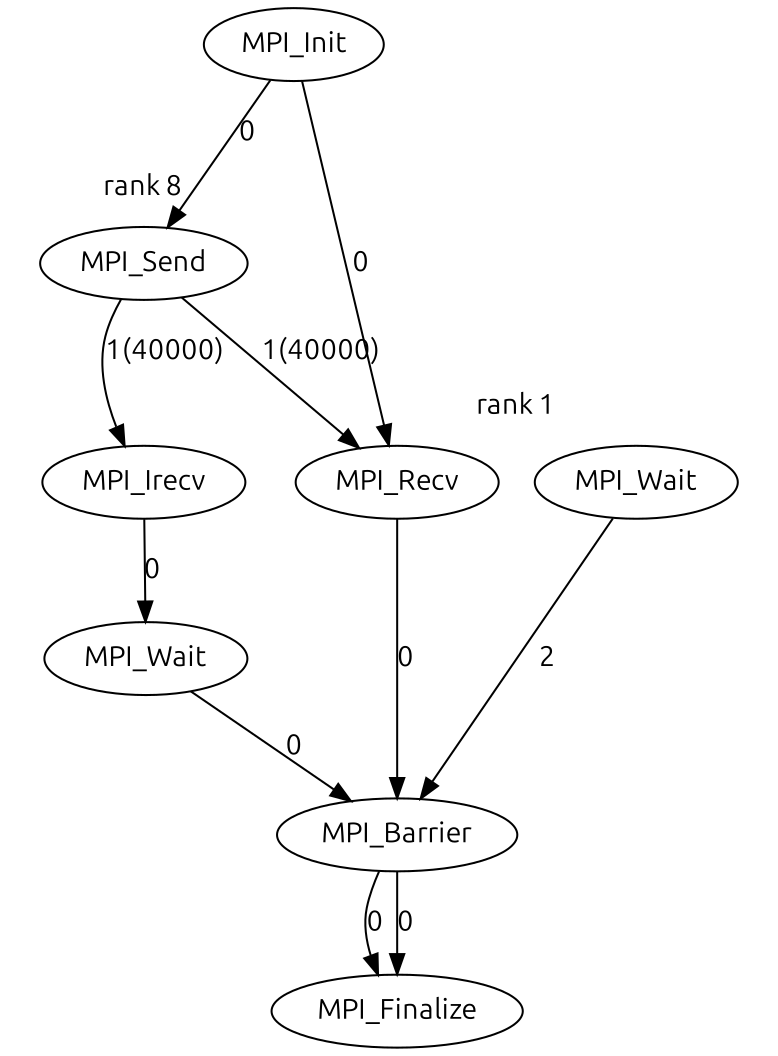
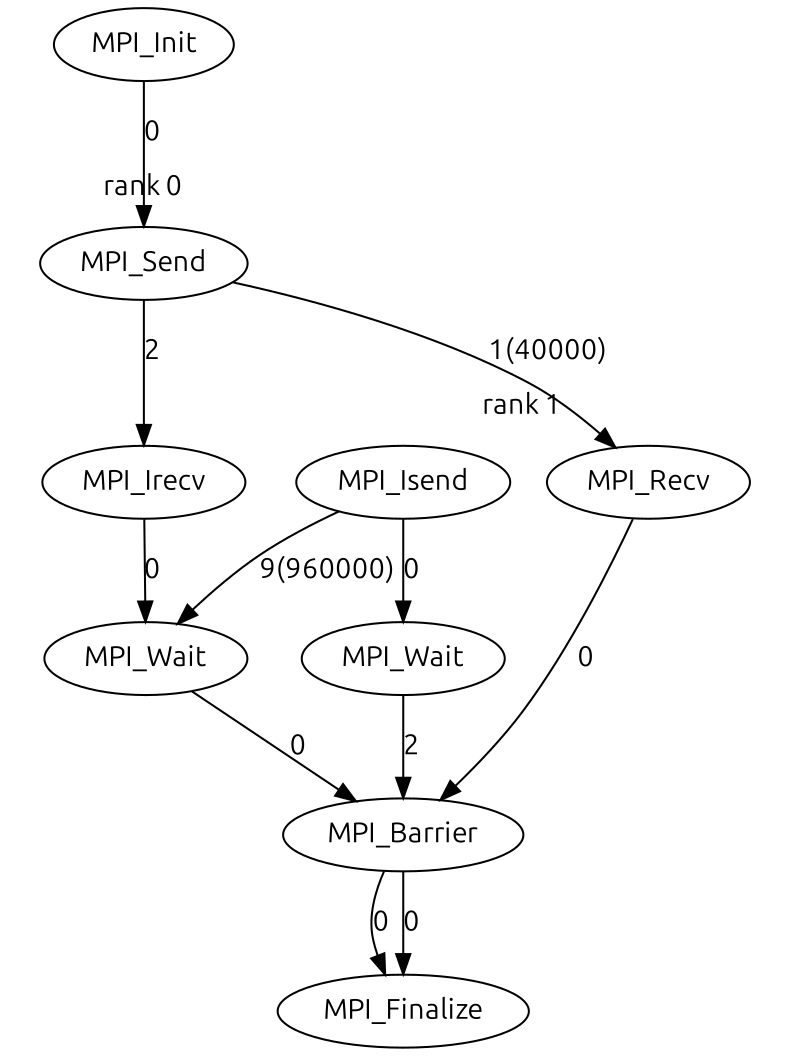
  digraph {
    fontname=Ubuntu
    node [fontname=Ubuntu]
    edge [fontname=Ubuntu]
    n1 [label=MPI_Send]
    n2 [label=MPI_Irecv]
    n3 [label=MPI_Wait]
    n4 [label=MPI_Recv]
+   n5 [label=MPI_Isend]
    n6 [label=MPI_Wait]
    n7 [label=MPI_Barrier]
    n8 [label=MPI_Init]
    n9 [label=MPI_Finalize]
    subgraph cluster_1 {
      color=white
-     label="rank 8"
+     label="rank 0"
      n1
      n2
      n3
    }
    subgraph cluster_2 {
      color=white
      label="rank 1"
      n4
+     n5
      n6
    }
-   n1 -> n2 [label="1(40000)"]
+   n1 -> n2 [label=2]
    n1 -> n4 [label="1(40000)"]
    n2 -> n3 [label=0]
    n3 -> n7 [label=0]
    n4 -> n7 [label=0]
+   n5 -> n3 [label="9(960000)"]
+   n5 -> n6 [label=0]
    n6 -> n7 [label=2]
    n7 -> n9 [label=0]
    n7 -> n9 [label=0]
    n8 -> n1 [label=0]
-   n8 -> n4 [label=0]
  }
